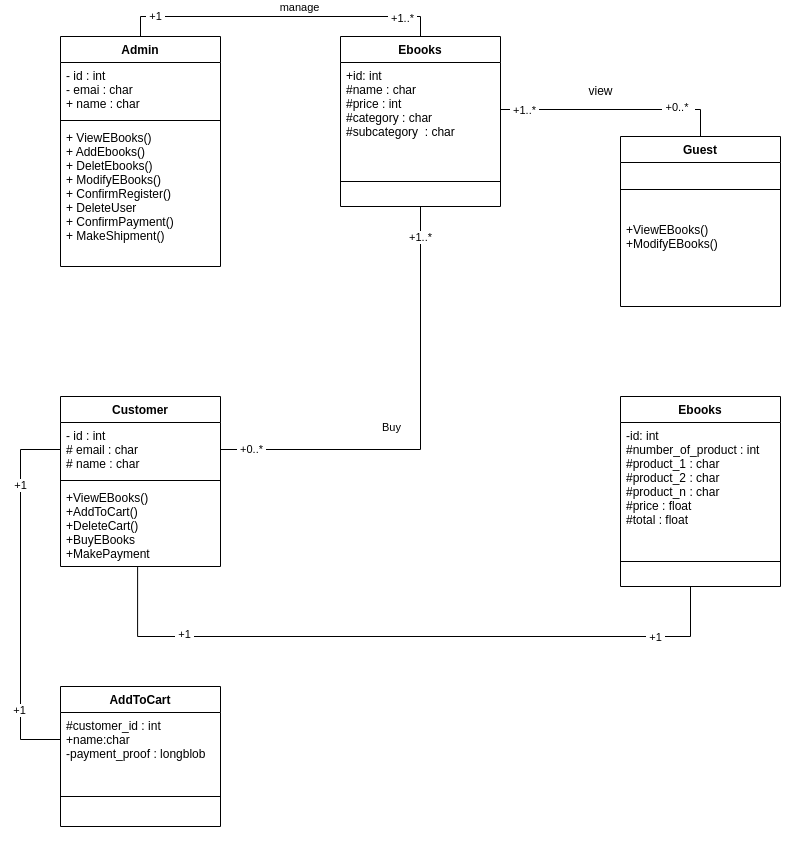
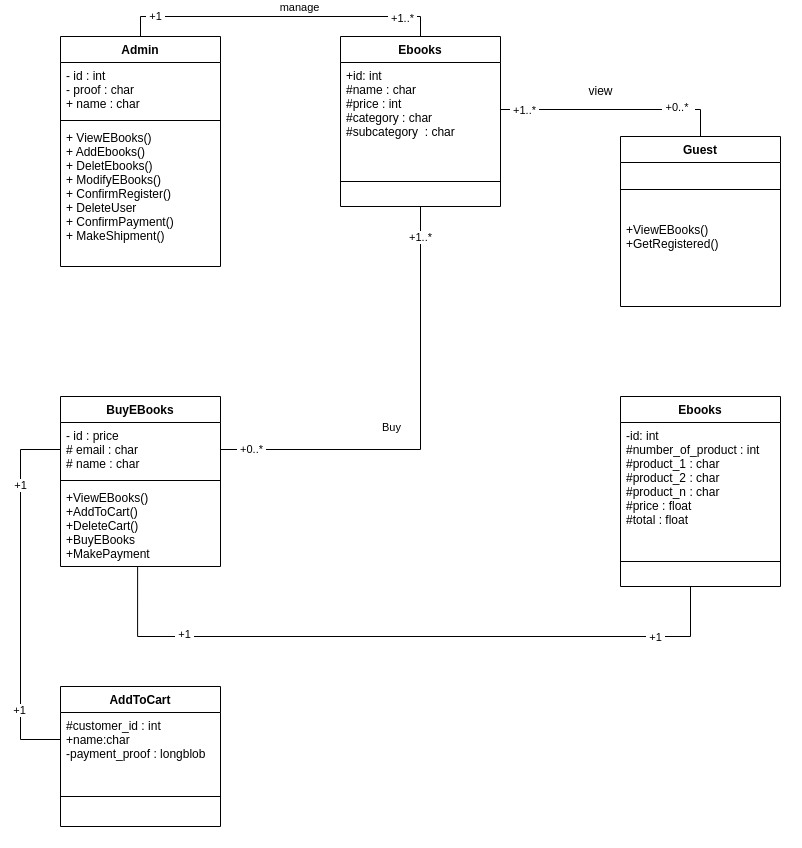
  <mxCell id="0" />
  <mxCell id="1" parent="0" />
  <mxCell id="2" value="Admin" style="swimlane;fontStyle=1;align=center;verticalAlign=top;childLayout=stackLayout;horizontal=1;startSize=26;horizontalStack=0;resizeParent=1;resizeParentMax=0;resizeLast=0;collapsible=1;marginBottom=0;" vertex="1" parent="1"><mxGeometry x="60" y="20" width="160" height="230" as="geometry" /></mxCell>
- <mxCell id="3" value="- id : int&#10;- emai : char&#10;+ name : char" style="text;strokeColor=none;fillColor=none;align=left;verticalAlign=top;spacingLeft=4;spacingRight=4;overflow=hidden;rotatable=0;points=[[0,0.5],[1,0.5]];portConstraint=eastwest;" vertex="1" parent="2"><mxGeometry y="26" width="160" height="54" as="geometry" /></mxCell>
+ <mxCell id="3" value="- id : int&#10;- proof : char&#10;+ name : char" style="text;strokeColor=none;fillColor=none;align=left;verticalAlign=top;spacingLeft=4;spacingRight=4;overflow=hidden;rotatable=0;points=[[0,0.5],[1,0.5]];portConstraint=eastwest;" vertex="1" parent="2"><mxGeometry y="26" width="160" height="54" as="geometry" /></mxCell>
  <mxCell id="4" value="" style="line;strokeWidth=1;fillColor=none;align=left;verticalAlign=middle;spacingTop=-1;spacingLeft=3;spacingRight=3;rotatable=0;labelPosition=right;points=[];portConstraint=eastwest;" vertex="1" parent="2"><mxGeometry y="80" width="160" height="8" as="geometry" /></mxCell>
  <mxCell id="5" value="+ ViewEBooks()&#10;+ AddEbooks()&#10;+ DeletEbooks()&#10;+ ModifyEBooks()&#10;+ ConfirmRegister()&#10;+ DeleteUser&#10;+ ConfirmPayment()&#10;+ MakeShipment()" style="text;strokeColor=none;fillColor=none;align=left;verticalAlign=top;spacingLeft=4;spacingRight=4;overflow=hidden;rotatable=0;points=[[0,0.5],[1,0.5]];portConstraint=eastwest;" vertex="1" parent="2"><mxGeometry y="88" width="160" height="142" as="geometry" /></mxCell>
  <mxCell id="6" value="Ebooks" style="swimlane;fontStyle=1;align=center;verticalAlign=top;childLayout=stackLayout;horizontal=1;startSize=26;horizontalStack=0;resizeParent=1;resizeParentMax=0;resizeLast=0;collapsible=1;marginBottom=0;" vertex="1" parent="1"><mxGeometry x="340" y="20" width="160" height="170" as="geometry" /></mxCell>
  <mxCell id="7" value="+id: int&#10;#name : char&#10;#price : int&#10;#category : char&#10;#subcategory  : char" style="text;strokeColor=none;fillColor=none;align=left;verticalAlign=top;spacingLeft=4;spacingRight=4;overflow=hidden;rotatable=0;points=[[0,0.5],[1,0.5]];portConstraint=eastwest;" vertex="1" parent="6"><mxGeometry y="26" width="160" height="94" as="geometry" /></mxCell>
  <mxCell id="8" value="" style="line;strokeWidth=1;fillColor=none;align=left;verticalAlign=middle;spacingTop=-1;spacingLeft=3;spacingRight=3;rotatable=0;labelPosition=right;points=[];portConstraint=eastwest;" vertex="1" parent="6"><mxGeometry y="120" width="160" height="50" as="geometry" /></mxCell>
- <mxCell id="9" value="Customer" style="swimlane;fontStyle=1;align=center;verticalAlign=top;childLayout=stackLayout;horizontal=1;startSize=26;horizontalStack=0;resizeParent=1;resizeParentMax=0;resizeLast=0;collapsible=1;marginBottom=0;" vertex="1" parent="1"><mxGeometry x="60" y="380" width="160" height="170" as="geometry" /></mxCell>
- <mxCell id="10" value="- id : int&#10;# email : char&#10;# name : char" style="text;strokeColor=none;fillColor=none;align=left;verticalAlign=top;spacingLeft=4;spacingRight=4;overflow=hidden;rotatable=0;points=[[0,0.5],[1,0.5]];portConstraint=eastwest;" vertex="1" parent="9"><mxGeometry y="26" width="160" height="54" as="geometry" /></mxCell>
+ <mxCell id="9" value="BuyEBooks" style="swimlane;fontStyle=1;align=center;verticalAlign=top;childLayout=stackLayout;horizontal=1;startSize=26;horizontalStack=0;resizeParent=1;resizeParentMax=0;resizeLast=0;collapsible=1;marginBottom=0;" vertex="1" parent="1"><mxGeometry x="60" y="380" width="160" height="170" as="geometry" /></mxCell>
+ <mxCell id="10" value="- id : price&#10;# email : char&#10;# name : char" style="text;strokeColor=none;fillColor=none;align=left;verticalAlign=top;spacingLeft=4;spacingRight=4;overflow=hidden;rotatable=0;points=[[0,0.5],[1,0.5]];portConstraint=eastwest;" vertex="1" parent="9"><mxGeometry y="26" width="160" height="54" as="geometry" /></mxCell>
  <mxCell id="11" value="" style="line;strokeWidth=1;fillColor=none;align=left;verticalAlign=middle;spacingTop=-1;spacingLeft=3;spacingRight=3;rotatable=0;labelPosition=right;points=[];portConstraint=eastwest;" vertex="1" parent="9"><mxGeometry y="80" width="160" height="8" as="geometry" /></mxCell>
  <mxCell id="12" value="+ViewEBooks()&#10;+AddToCart()&#10;+DeleteCart()&#10;+BuyEBooks&#10;+MakePayment " style="text;strokeColor=none;fillColor=none;align=left;verticalAlign=top;spacingLeft=4;spacingRight=4;overflow=hidden;rotatable=0;points=[[0,0.5],[1,0.5]];portConstraint=eastwest;" vertex="1" parent="9"><mxGeometry y="88" width="160" height="82" as="geometry" /></mxCell>
  <mxCell id="13" value="AddToCart" style="swimlane;fontStyle=1;align=center;verticalAlign=top;childLayout=stackLayout;horizontal=1;startSize=26;horizontalStack=0;resizeParent=1;resizeParentMax=0;resizeLast=0;collapsible=1;marginBottom=0;" vertex="1" parent="1"><mxGeometry x="60" y="670" width="160" height="140" as="geometry" /></mxCell>
  <mxCell id="14" value="#customer_id : int&#10;+name:char&#10;-payment_proof : longblob" style="text;strokeColor=none;fillColor=none;align=left;verticalAlign=top;spacingLeft=4;spacingRight=4;overflow=hidden;rotatable=0;points=[[0,0.5],[1,0.5]];portConstraint=eastwest;" vertex="1" parent="13"><mxGeometry y="26" width="160" height="54" as="geometry" /></mxCell>
  <mxCell id="15" value="" style="line;strokeWidth=1;fillColor=none;align=left;verticalAlign=middle;spacingTop=-1;spacingLeft=3;spacingRight=3;rotatable=0;labelPosition=right;points=[];portConstraint=eastwest;" vertex="1" parent="13"><mxGeometry y="80" width="160" height="60" as="geometry" /></mxCell>
  <mxCell id="16" value="Guest" style="swimlane;fontStyle=1;align=center;verticalAlign=top;childLayout=stackLayout;horizontal=1;startSize=26;horizontalStack=0;resizeParent=1;resizeParentMax=0;resizeLast=0;collapsible=1;marginBottom=0;" vertex="1" parent="1"><mxGeometry x="620" y="120" width="160" height="170" as="geometry" /></mxCell>
  <mxCell id="17" value="" style="line;strokeWidth=1;fillColor=none;align=left;verticalAlign=middle;spacingTop=-1;spacingLeft=3;spacingRight=3;rotatable=0;labelPosition=right;points=[];portConstraint=eastwest;" vertex="1" parent="16"><mxGeometry y="26" width="160" height="54" as="geometry" /></mxCell>
- <mxCell id="18" value="+ViewEBooks()&#10;+ModifyEBooks()" style="text;strokeColor=none;fillColor=none;align=left;verticalAlign=top;spacingLeft=4;spacingRight=4;overflow=hidden;rotatable=0;points=[[0,0.5],[1,0.5]];portConstraint=eastwest;" vertex="1" parent="16"><mxGeometry y="80" width="160" height="90" as="geometry" /></mxCell>
+ <mxCell id="18" value="+ViewEBooks()&#10;+GetRegistered()" style="text;strokeColor=none;fillColor=none;align=left;verticalAlign=top;spacingLeft=4;spacingRight=4;overflow=hidden;rotatable=0;points=[[0,0.5],[1,0.5]];portConstraint=eastwest;" vertex="1" parent="16"><mxGeometry y="80" width="160" height="90" as="geometry" /></mxCell>
  <mxCell id="19" value="Ebooks" style="swimlane;fontStyle=1;align=center;verticalAlign=top;childLayout=stackLayout;horizontal=1;startSize=26;horizontalStack=0;resizeParent=1;resizeParentMax=0;resizeLast=0;collapsible=1;marginBottom=0;" vertex="1" parent="1"><mxGeometry x="620" y="380" width="160" height="190" as="geometry" /></mxCell>
  <mxCell id="20" value="-id: int&#10;#number_of_product : int&#10;#product_1 : char&#10;#product_2 : char&#10;#product_n : char&#10;#price : float&#10;#total : float" style="text;strokeColor=none;fillColor=none;align=left;verticalAlign=top;spacingLeft=4;spacingRight=4;overflow=hidden;rotatable=0;points=[[0,0.5],[1,0.5]];portConstraint=eastwest;" vertex="1" parent="19"><mxGeometry y="26" width="160" height="114" as="geometry" /></mxCell>
  <mxCell id="21" value="" style="line;strokeWidth=1;fillColor=none;align=left;verticalAlign=middle;spacingTop=-1;spacingLeft=3;spacingRight=3;rotatable=0;labelPosition=right;points=[];portConstraint=eastwest;" vertex="1" parent="19"><mxGeometry y="140" width="160" height="50" as="geometry" /></mxCell>
  <mxCell id="22" style="edgeStyle=orthogonalEdgeStyle;rounded=0;orthogonalLoop=1;jettySize=auto;html=1;exitX=0.5;exitY=0;exitDx=0;exitDy=0;entryX=0.5;entryY=0;entryDx=0;entryDy=0;endArrow=none;endFill=0;" edge="1" parent="1" source="2" target="6"><mxGeometry relative="1" as="geometry" /></mxCell>
  <mxCell id="23" value="&amp;nbsp;+1&amp;nbsp;" style="edgeLabel;html=1;align=center;verticalAlign=middle;resizable=0;points=[];" vertex="1" connectable="0" parent="22"><mxGeometry x="-0.855" y="1" relative="1" as="geometry"><mxPoint x="11" as="offset" /></mxGeometry></mxCell>
  <mxCell id="24" value="&amp;nbsp;+1..*&amp;nbsp;" style="edgeLabel;html=1;align=center;verticalAlign=middle;resizable=0;points=[];" vertex="1" connectable="0" parent="22"><mxGeometry x="0.84" y="-1" relative="1" as="geometry"><mxPoint x="-13" as="offset" /></mxGeometry></mxCell>
  <mxCell id="25" value="manage" style="edgeLabel;html=1;align=center;verticalAlign=middle;resizable=0;points=[];" vertex="1" connectable="0" parent="22"><mxGeometry x="0.11" y="-2" relative="1" as="geometry"><mxPoint y="-12" as="offset" /></mxGeometry></mxCell>
  <mxCell id="26" style="edgeStyle=orthogonalEdgeStyle;rounded=0;orthogonalLoop=1;jettySize=auto;html=1;exitX=1;exitY=0.5;exitDx=0;exitDy=0;entryX=0.5;entryY=0;entryDx=0;entryDy=0;endArrow=none;endFill=0;" edge="1" parent="1" source="7" target="16"><mxGeometry relative="1" as="geometry" /></mxCell>
  <mxCell id="27" value="&amp;nbsp;+1..*&amp;nbsp;" style="edgeLabel;html=1;align=center;verticalAlign=middle;resizable=0;points=[];" vertex="1" connectable="0" parent="26"><mxGeometry x="-0.867" y="2" relative="1" as="geometry"><mxPoint x="8" y="2" as="offset" /></mxGeometry></mxCell>
  <mxCell id="28" value="&amp;nbsp;+0..*&amp;nbsp;&amp;nbsp;" style="edgeLabel;html=1;align=center;verticalAlign=middle;resizable=0;points=[];" vertex="1" connectable="0" parent="26"><mxGeometry x="0.756" y="3" relative="1" as="geometry"><mxPoint x="-22" as="offset" /></mxGeometry></mxCell>
  <mxCell id="29" style="edgeStyle=orthogonalEdgeStyle;rounded=0;orthogonalLoop=1;jettySize=auto;html=1;exitX=1;exitY=0.5;exitDx=0;exitDy=0;entryX=0.5;entryY=1;entryDx=0;entryDy=0;endArrow=none;endFill=0;" edge="1" parent="1" source="10" target="6"><mxGeometry relative="1" as="geometry" /></mxCell>
  <mxCell id="30" value="Buy" style="edgeLabel;html=1;align=center;verticalAlign=middle;resizable=0;points=[];" vertex="1" connectable="0" parent="29"><mxGeometry x="-0.211" y="3" relative="1" as="geometry"><mxPoint x="-5" y="-20" as="offset" /></mxGeometry></mxCell>
  <mxCell id="31" value="&amp;nbsp;+0..*&amp;nbsp;" style="edgeLabel;html=1;align=center;verticalAlign=middle;resizable=0;points=[];" vertex="1" connectable="0" parent="29"><mxGeometry x="-0.919" y="1" relative="1" as="geometry"><mxPoint x="12" as="offset" /></mxGeometry></mxCell>
  <mxCell id="32" value="+1..*" style="edgeLabel;html=1;align=center;verticalAlign=middle;resizable=0;points=[];" vertex="1" connectable="0" parent="29"><mxGeometry x="0.826" y="1" relative="1" as="geometry"><mxPoint y="-9" as="offset" /></mxGeometry></mxCell>
  <mxCell id="33" style="edgeStyle=orthogonalEdgeStyle;rounded=0;orthogonalLoop=1;jettySize=auto;html=1;endArrow=none;endFill=0;exitX=0.482;exitY=1.007;exitDx=0;exitDy=0;exitPerimeter=0;entryX=0.5;entryY=1;entryDx=0;entryDy=0;" edge="1" parent="1" source="12" target="19"><mxGeometry relative="1" as="geometry"><mxPoint x="260" y="509" as="targetPoint" /><Array as="points"><mxPoint x="137" y="620" /><mxPoint x="690" y="620" /></Array></mxGeometry></mxCell>
  <mxCell id="34" value="&amp;nbsp;+1&amp;nbsp;" style="edgeLabel;html=1;align=center;verticalAlign=middle;resizable=0;points=[];" vertex="1" connectable="0" parent="33"><mxGeometry x="-0.659" y="3" relative="1" as="geometry"><mxPoint as="offset" /></mxGeometry></mxCell>
  <mxCell id="35" value="&amp;nbsp;+1&amp;nbsp;" style="edgeLabel;html=1;align=center;verticalAlign=middle;resizable=0;points=[];" vertex="1" connectable="0" parent="33"><mxGeometry x="0.722" relative="1" as="geometry"><mxPoint as="offset" /></mxGeometry></mxCell>
  <mxCell id="36" style="edgeStyle=orthogonalEdgeStyle;rounded=0;orthogonalLoop=1;jettySize=auto;html=1;exitX=0;exitY=0.5;exitDx=0;exitDy=0;entryX=0;entryY=0.5;entryDx=0;entryDy=0;endArrow=none;endFill=0;" edge="1" parent="1" source="10" target="14"><mxGeometry relative="1" as="geometry"><Array as="points"><mxPoint x="20" y="433" /><mxPoint x="20" y="723" /></Array></mxGeometry></mxCell>
  <mxCell id="37" value="+1" style="edgeLabel;html=1;align=center;verticalAlign=middle;resizable=0;points=[];" vertex="1" connectable="0" parent="36"><mxGeometry x="0.621" y="-2" relative="1" as="geometry"><mxPoint as="offset" /></mxGeometry></mxCell>
  <mxCell id="38" value="+1" style="edgeLabel;html=1;align=center;verticalAlign=middle;resizable=0;points=[];" vertex="1" connectable="0" parent="36"><mxGeometry x="-0.596" y="-1" relative="1" as="geometry"><mxPoint as="offset" /></mxGeometry></mxCell>
  <mxCell id="39" value="view" style="text;html=1;align=center;verticalAlign=middle;resizable=0;points=[];autosize=1;strokeColor=none;fillColor=none;" vertex="1" parent="1"><mxGeometry x="580" y="65" width="40" height="20" as="geometry" /></mxCell>
